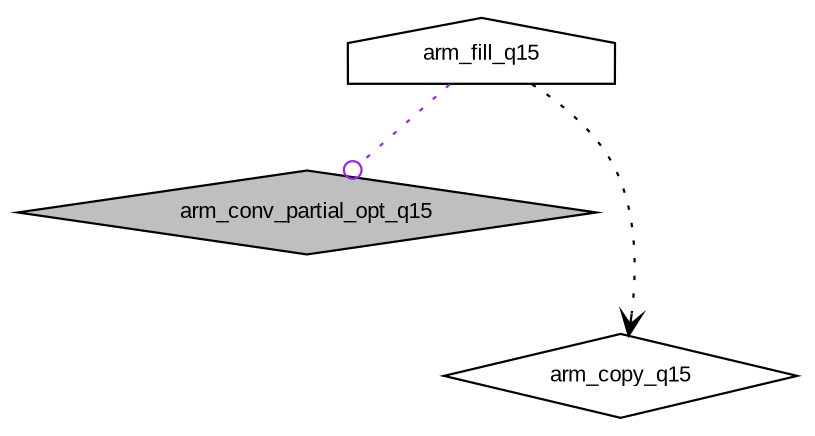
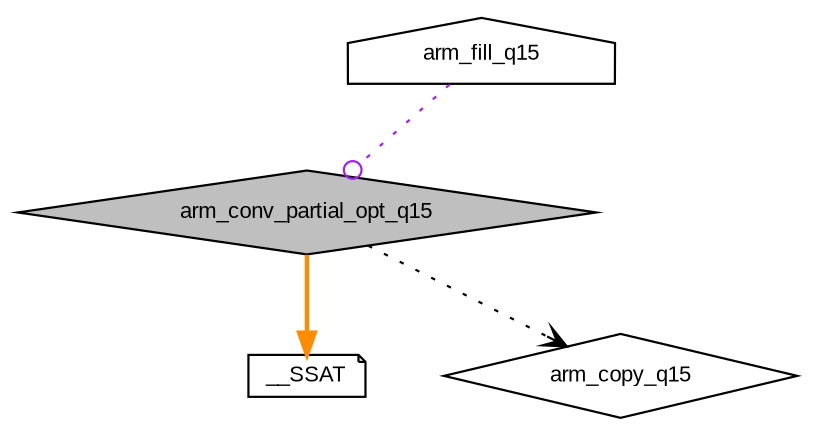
  digraph {
    fontname="Liberation Sans"
    rankdir=TB
    node [color=black fillcolor=white fontname="Liberation Sans" fontsize=10 shape=diamond style=filled]
    edge [fontname="Liberation Sans" fontsize=10 labelfontname=Helvetica labelfontsize=10 style=dotted]
    n1 [fillcolor=grey75 fontcolor=black height=0.2 label=arm_conv_partial_opt_q15 width=0.4]
+   n2 [height=0.2 label=__SSAT shape=note width=0.4]
    n3 [height=0.2 label=arm_copy_q15 width=0.4]
    n4 [height=0.2 label=arm_fill_q15 shape=house width=0.4]
-   n4 -> n3 [arrowhead=vee color=black]
+   n1 -> n2 [arrowhead=normal color=darkorange style=bold]
+   n1 -> n3 [arrowhead=vee color=black]
    n4 -> n1 [arrowhead=odot color=purple]
  }
